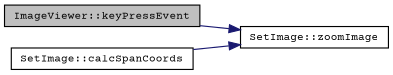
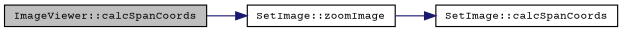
  digraph {
    fontname="Courier Prime"
    rankdir=LR
    node [color=black fillcolor=white fontname="Courier Prime" fontsize=10 shape=record style=filled]
    edge [color=midnightblue fontname="Courier Prime" fontsize=10 labelfontname=Helvetica labelfontsize=10 style=solid]
-   n1 [fillcolor=grey75 fontcolor=black height=0.2 label="ImageViewer::keyPressEvent" width=0.4]
+   n1 [fillcolor=grey75 fontcolor=black height=0.2 label="ImageViewer::calcSpanCoords" width=0.4]
    n2 [height=0.2 label="SetImage::zoomImage" width=0.4]
    n3 [height=0.2 label="SetImage::calcSpanCoords" width=0.4]
    n1 -> n2
-   n3 -> n2
+   n2 -> n3
  }
